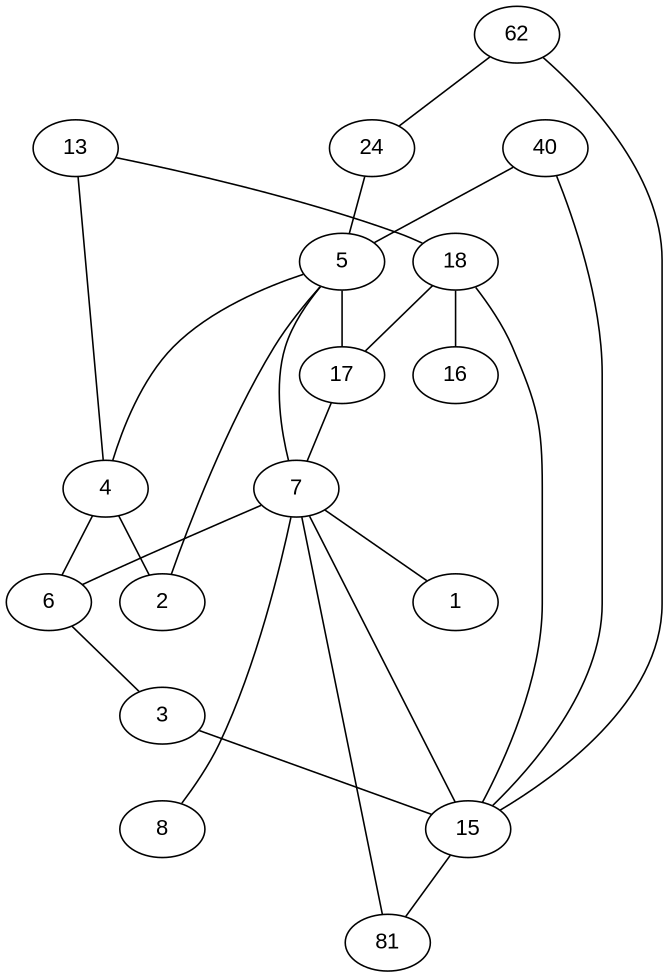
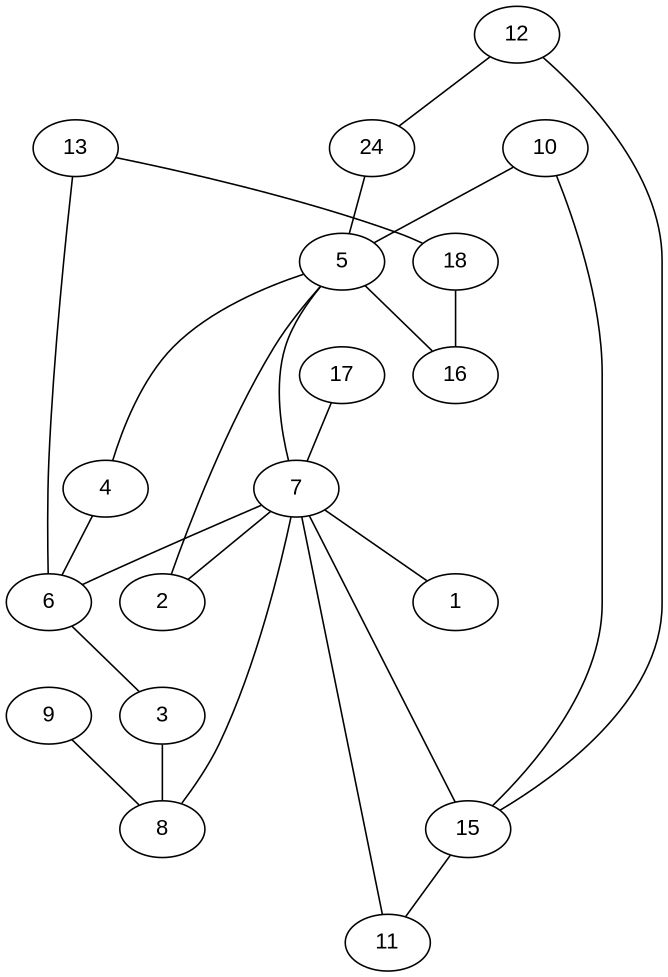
  graph {
    fontname="Liberation Sans"
    node [fontname="Liberation Sans"]
    edge [fontname="Liberation Sans"]
    17
    7
    15
    6
    1
-   11 [label=81]
+   11
    2
    8
    3
-   12 [label=62]
+   12
    n11 [label=24]
    5
    18
    16
    13
    4
-   10 [label=40]
+   9
+   10
    17 -- 7
    7 -- 15
    7 -- 6
    7 -- 1
    7 -- 11
-   4 -- 2
+   7 -- 2
    7 -- 8
    15 -- 11
    6 -- 3
-   3 -- 15
+   3 -- 8
    12 -- 15
    12 -- n11
    n11 -- 5
    5 -- 7
    5 -- 2
-   5 -- 17
+   5 -- 16
    5 -- 4
-   18 -- 17
-   18 -- 15
    18 -- 16
-   13 -- 4
+   13 -- 6
    13 -- 18
    4 -- 6
+   9 -- 8
    10 -- 15
    10 -- 5
  }
